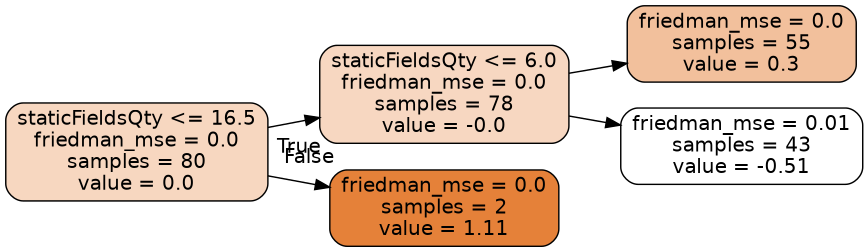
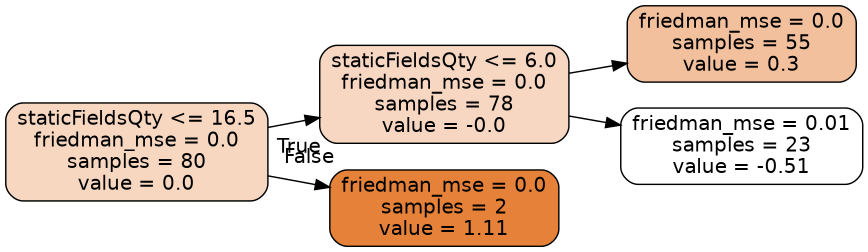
  digraph {
    rankdir=LR
    node [color=black fontname=helvetica shape=box style="filled, rounded"]
    edge [fontname=helvetica]
    n1 [fillcolor="#f7d7c0" label="staticFieldsQty <= 16.5\nfriedman_mse = 0.0\nsamples = 80\nvalue = 0.0"]
    n2 [fillcolor="#f7d7c1" label="staticFieldsQty <= 6.0\nfriedman_mse = 0.0\nsamples = 78\nvalue = -0.0"]
    n3 [fillcolor="#e58139" label="friedman_mse = 0.0\nsamples = 2\nvalue = 1.11"]
    n4 [fillcolor="#f2c09c" label="friedman_mse = 0.0\nsamples = 55\nvalue = 0.3"]
-   n5 [fillcolor="#ffffff" label="friedman_mse = 0.01\nsamples = 43\nvalue = -0.51"]
+   n5 [fillcolor="#ffffff" label="friedman_mse = 0.01\nsamples = 23\nvalue = -0.51"]
    n1 -> n2 [headlabel=True labelangle=45 labeldistance=2.5]
    n1 -> n3 [headlabel=False labelangle=-45 labeldistance=2.5]
    n2 -> n4
    n2 -> n5
  }
